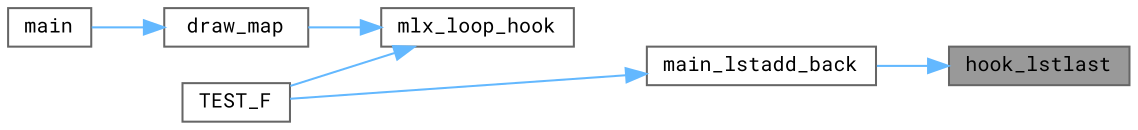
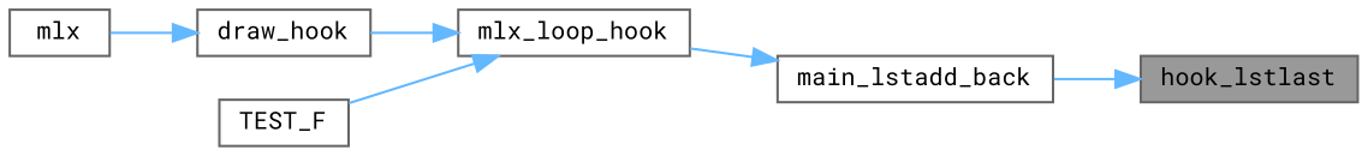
  digraph {
    fontname="Roboto Mono"
    rankdir=RL
    node [color=grey40 fillcolor=white fontname="Roboto Mono" fontsize=10 shape=box style=filled]
    edge [color=steelblue1 dir=back fontname="Roboto Mono" fontsize=10 labelfontname=Helvetica labelfontsize=10 style=solid]
    n1 [color=gray40 fillcolor=grey60 fontcolor=black height=0.2 label=hook_lstlast width=0.4]
    n2 [height=0.2 label=main_lstadd_back width=0.4]
    n3 [height=0.2 label=mlx_loop_hook width=0.4]
-   n4 [height=0.2 label=draw_map width=0.4]
+   n4 [height=0.2 label=draw_hook width=0.4]
    n5 [height=0.2 label=TEST_F width=0.4]
-   n6 [height=0.2 label=main width=0.4]
+   n6 [height=0.2 label=mlx width=0.4]
    n1 -> n2
-   n2 -> n5
+   n2 -> n3
    n3 -> n4
    n3 -> n5
    n4 -> n6
  }
